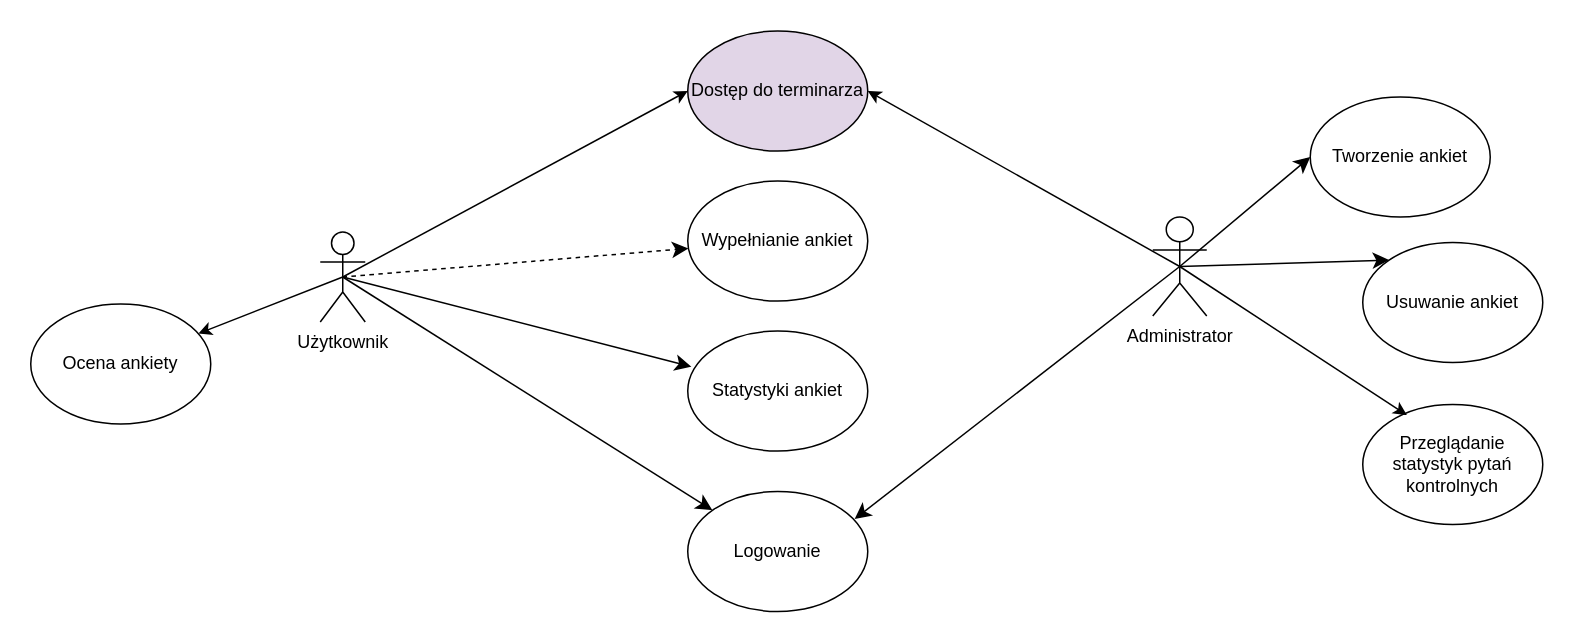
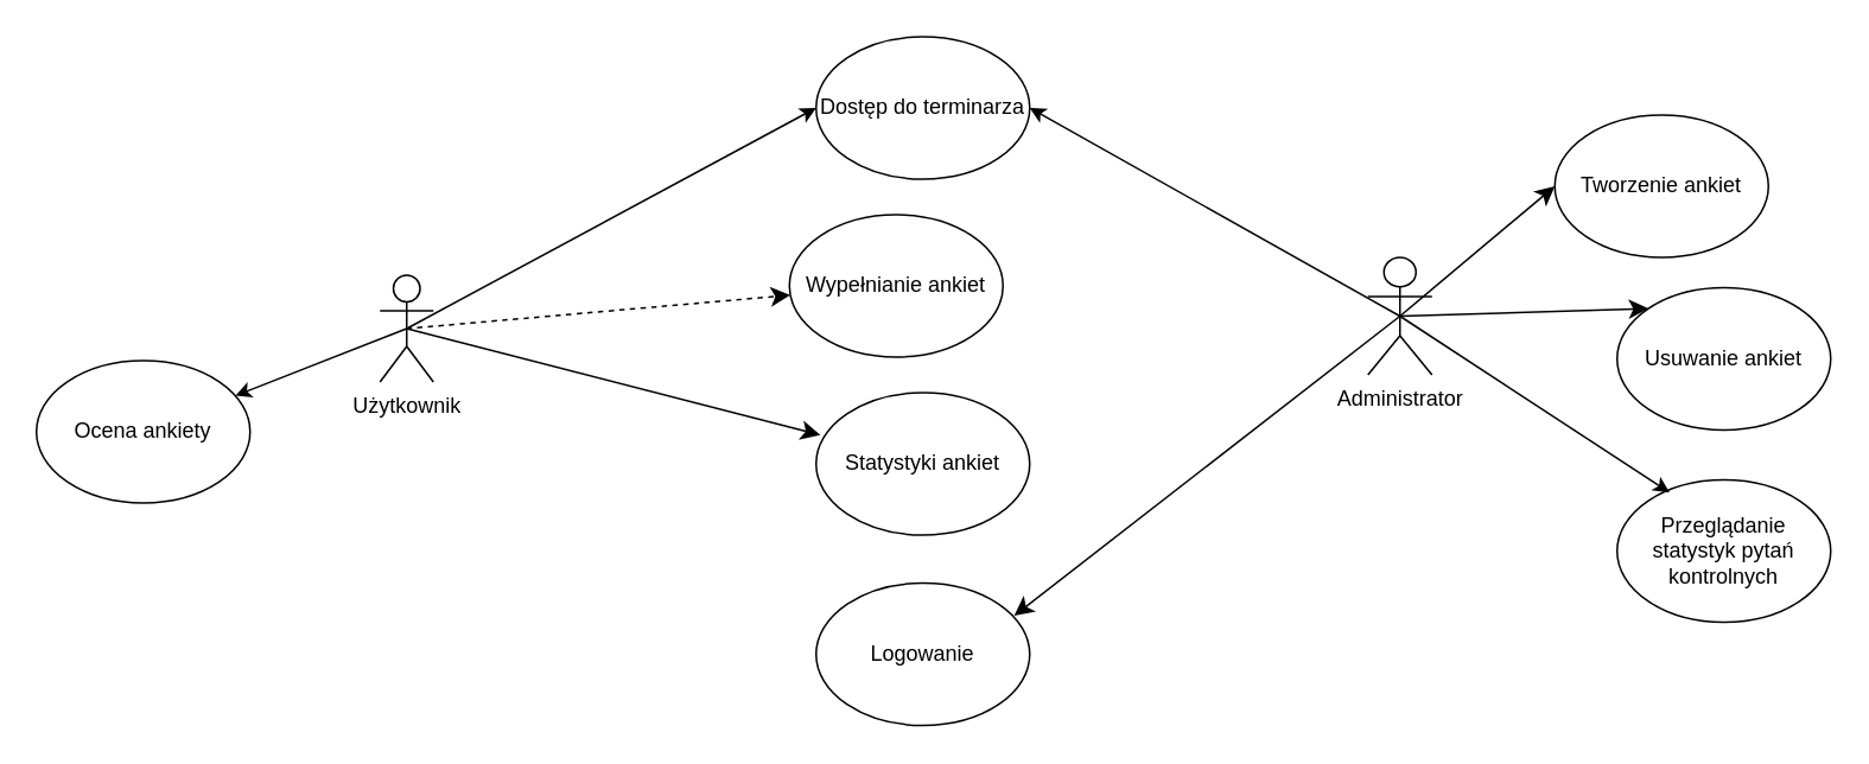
  <mxCell id="0" />
  <mxCell id="1" parent="0" />
  <mxCell id="2" style="edgeStyle=none;curved=1;rounded=0;orthogonalLoop=1;jettySize=auto;html=1;exitX=0.5;exitY=0.5;exitDx=0;exitDy=0;exitPerimeter=0;fontSize=12;startSize=8;endSize=8;dashed=1;" parent="1" source="3" target="8" edge="1"><mxGeometry relative="1" as="geometry"><mxPoint x="436" y="133" as="targetPoint" /></mxGeometry></mxCell>
  <mxCell id="3" value="Użytkownik" style="shape=umlActor;verticalLabelPosition=bottom;verticalAlign=top;html=1;outlineConnect=0;" parent="1" vertex="1"><mxGeometry x="213" y="154" width="30" height="60" as="geometry" /></mxCell>
  <mxCell id="4" value="Administrator" style="shape=umlActor;verticalLabelPosition=bottom;verticalAlign=top;html=1;outlineConnect=0;" parent="1" vertex="1"><mxGeometry x="768" y="144" width="36" height="66" as="geometry" /></mxCell>
  <mxCell id="5" value="" style="endArrow=classic;html=1;rounded=0;fontSize=12;startSize=8;endSize=8;curved=1;exitX=0.5;exitY=0.5;exitDx=0;exitDy=0;exitPerimeter=0;entryX=0.02;entryY=0.298;entryDx=0;entryDy=0;entryPerimeter=0;" parent="1" source="3" target="9" edge="1"><mxGeometry width="50" height="50" relative="1" as="geometry"><mxPoint x="477" y="369" as="sourcePoint" /><mxPoint x="445" y="189" as="targetPoint" /></mxGeometry></mxCell>
- <mxCell id="6" value="" style="endArrow=classic;html=1;rounded=0;fontSize=12;startSize=8;endSize=8;curved=1;exitX=0.5;exitY=0.5;exitDx=0;exitDy=0;exitPerimeter=0;" parent="1" source="3" target="10" edge="1"><mxGeometry width="50" height="50" relative="1" as="geometry"><mxPoint x="293" y="229" as="sourcePoint" /><mxPoint x="442" y="235" as="targetPoint" /></mxGeometry></mxCell>
  <mxCell id="7" value="" style="endArrow=classic;html=1;rounded=0;fontSize=12;startSize=8;endSize=8;curved=1;exitX=0.5;exitY=0.5;exitDx=0;exitDy=0;exitPerimeter=0;entryX=0.927;entryY=0.23;entryDx=0;entryDy=0;entryPerimeter=0;" parent="1" source="4" target="10" edge="1"><mxGeometry width="50" height="50" relative="1" as="geometry"><mxPoint x="477" y="369" as="sourcePoint" /><mxPoint x="649" y="270" as="targetPoint" /></mxGeometry></mxCell>
- <mxCell id="8" value="Wypełnianie ankiet" style="ellipse;whiteSpace=wrap;html=1;" parent="1" vertex="1"><mxGeometry x="458" y="120" width="120" height="80" as="geometry" /></mxCell>
+ <mxCell id="8" value="Wypełnianie ankiet" style="ellipse;whiteSpace=wrap;html=1;" parent="1" vertex="1"><mxGeometry x="443" y="120" width="120" height="80" as="geometry" /></mxCell>
  <mxCell id="9" value="Statystyki ankiet" style="ellipse;whiteSpace=wrap;html=1;" parent="1" vertex="1"><mxGeometry x="458" y="220" width="120" height="80" as="geometry" /></mxCell>
  <mxCell id="10" value="Logowanie" style="ellipse;whiteSpace=wrap;html=1;" parent="1" vertex="1"><mxGeometry x="458" y="327" width="120" height="80" as="geometry" /></mxCell>
  <mxCell id="11" value="Tworzenie ankiet" style="ellipse;whiteSpace=wrap;html=1;" parent="1" vertex="1"><mxGeometry x="873" y="64" width="120" height="80" as="geometry" /></mxCell>
  <mxCell id="12" value="Usuwanie ankiet" style="ellipse;whiteSpace=wrap;html=1;" parent="1" vertex="1"><mxGeometry x="908" y="161" width="120" height="80" as="geometry" /></mxCell>
  <mxCell id="13" value="" style="endArrow=classic;html=1;rounded=0;fontSize=12;startSize=8;endSize=8;curved=1;exitX=0.5;exitY=0.5;exitDx=0;exitDy=0;exitPerimeter=0;entryX=0;entryY=0.5;entryDx=0;entryDy=0;" parent="1" source="4" target="11" edge="1"><mxGeometry width="50" height="50" relative="1" as="geometry"><mxPoint x="921" y="220" as="sourcePoint" /><mxPoint x="751" y="288" as="targetPoint" /></mxGeometry></mxCell>
  <mxCell id="14" value="" style="endArrow=classic;html=1;rounded=0;fontSize=12;startSize=8;endSize=8;curved=1;entryX=0;entryY=0;entryDx=0;entryDy=0;exitX=0.5;exitY=0.5;exitDx=0;exitDy=0;exitPerimeter=0;" parent="1" source="4" target="12" edge="1"><mxGeometry width="50" height="50" relative="1" as="geometry"><mxPoint x="779" y="155" as="sourcePoint" /><mxPoint x="1025" y="185" as="targetPoint" /></mxGeometry></mxCell>
  <mxCell id="15" value="Ocena ankiety" style="ellipse;whiteSpace=wrap;html=1;" parent="1" vertex="1"><mxGeometry x="20" y="202" width="120" height="80" as="geometry" /></mxCell>
  <mxCell id="16" value="" style="endArrow=classic;html=1;rounded=0;exitX=0.5;exitY=0.5;exitDx=0;exitDy=0;exitPerimeter=0;" parent="1" source="3" target="15" edge="1"><mxGeometry width="50" height="50" relative="1" as="geometry"><mxPoint x="564" y="337" as="sourcePoint" /><mxPoint x="614" y="287" as="targetPoint" /></mxGeometry></mxCell>
  <mxCell id="17" value="Przeglądanie statystyk pytań kontrolnych" style="ellipse;whiteSpace=wrap;html=1;" parent="1" vertex="1"><mxGeometry x="908" y="269" width="120" height="80" as="geometry" /></mxCell>
  <mxCell id="18" value="" style="endArrow=classic;html=1;rounded=0;entryX=0.245;entryY=0.088;entryDx=0;entryDy=0;entryPerimeter=0;" parent="1" target="17" edge="1"><mxGeometry width="50" height="50" relative="1" as="geometry"><mxPoint x="786" y="177" as="sourcePoint" /><mxPoint x="614" y="189" as="targetPoint" /></mxGeometry></mxCell>
- <mxCell id="19" value="Dostęp do terminarza" style="ellipse;whiteSpace=wrap;html=1;fillColor=#e1d5e7;" vertex="1" parent="1"><mxGeometry x="458" y="20" width="120" height="80" as="geometry" /></mxCell>
+ <mxCell id="19" value="Dostęp do terminarza" style="ellipse;whiteSpace=wrap;html=1;" vertex="1" parent="1"><mxGeometry x="458" y="20" width="120" height="80" as="geometry" /></mxCell>
  <mxCell id="20" value="" style="endArrow=classic;html=1;rounded=0;entryX=0;entryY=0.5;entryDx=0;entryDy=0;exitX=0.5;exitY=0.5;exitDx=0;exitDy=0;exitPerimeter=0;" edge="1" parent="1" source="3" target="19"><mxGeometry width="50" height="50" relative="1" as="geometry"><mxPoint x="499" y="318" as="sourcePoint" /><mxPoint x="549" y="268" as="targetPoint" /></mxGeometry></mxCell>
  <mxCell id="21" value="" style="endArrow=classic;html=1;rounded=0;entryX=1;entryY=0.5;entryDx=0;entryDy=0;" edge="1" parent="1" target="19"><mxGeometry width="50" height="50" relative="1" as="geometry"><mxPoint x="786" y="177" as="sourcePoint" /><mxPoint x="549" y="268" as="targetPoint" /></mxGeometry></mxCell>
